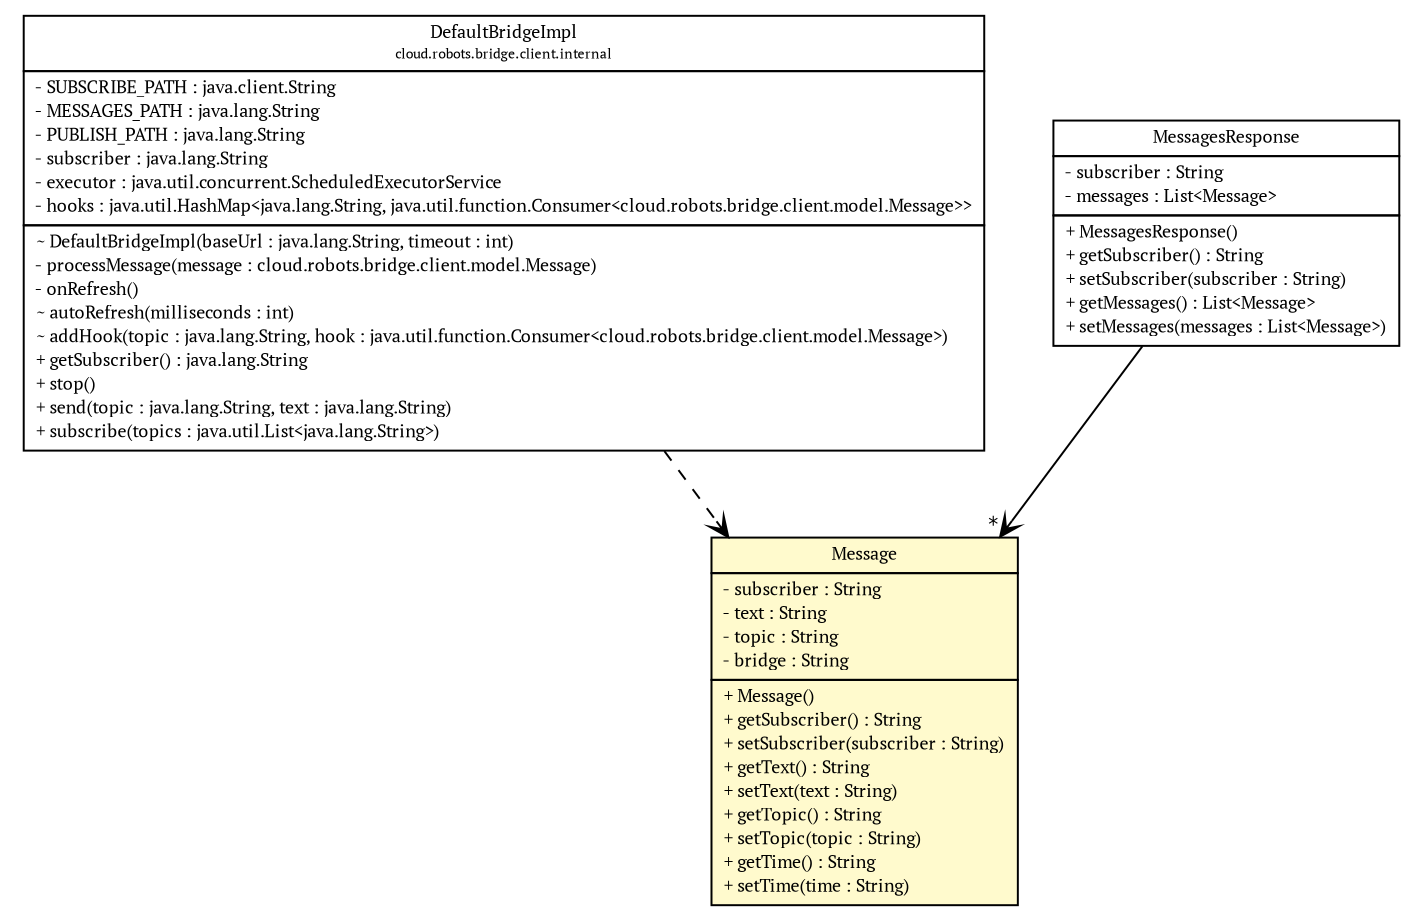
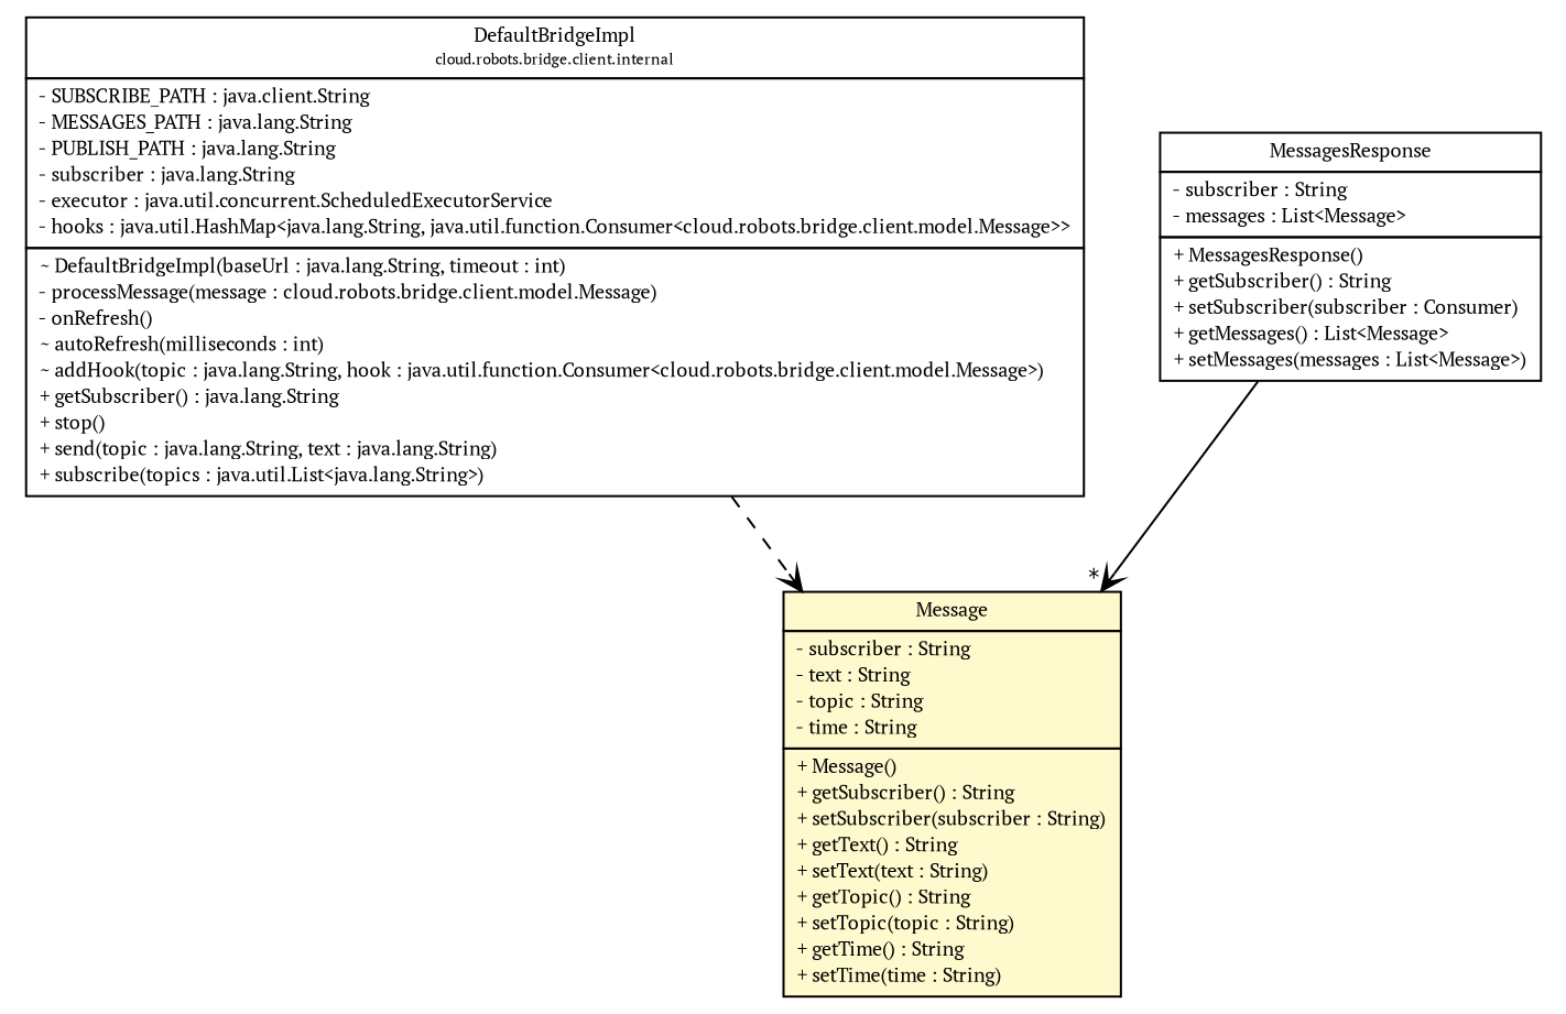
  digraph {
    fontname="PT Serif"
    nodesep=0.25
    ranksep=0.5
    node [fontcolor=black fontname="PT Serif" fontsize=9.0 shape=plaintext]
    edge [arrowhead=open color=black fontcolor=black fontname="PT Serif" fontsize=10.0 headport=p labelfontname=Helvetica labelfontsize=10 tailport=p]
    n1 [label=<<table title="cloud.robots.bridge.client.internal.DefaultBridgeImpl" border="0" cellborder="1" cellspacing="0" cellpadding="2" port="p" href="../internal/DefaultBridgeImpl.html"> 		<tr><td><table border="0" cellspacing="0" cellpadding="1"> <tr><td align="center" balign="center"> DefaultBridgeImpl </td></tr> <tr><td align="center" balign="center"><font point-size="7.0"> cloud.robots.bridge.client.internal </font></td></tr> 		</table></td></tr> 		<tr><td><table border="0" cellspacing="0" cellpadding="1"> <tr><td align="left" balign="left"> - SUBSCRIBE_PATH : java.client.String </td></tr> <tr><td align="left" balign="left"> - MESSAGES_PATH : java.lang.String </td></tr> <tr><td align="left" balign="left"> - PUBLISH_PATH : java.lang.String </td></tr> <tr><td align="left" balign="left"> - subscriber : java.lang.String </td></tr> <tr><td align="left" balign="left"> - executor : java.util.concurrent.ScheduledExecutorService </td></tr> <tr><td align="left" balign="left"> - hooks : java.util.HashMap&lt;java.lang.String, java.util.function.Consumer&lt;cloud.robots.bridge.client.model.Message&gt;&gt; </td></tr> 		</table></td></tr> 		<tr><td><table border="0" cellspacing="0" cellpadding="1"> <tr><td align="left" balign="left"> ~ DefaultBridgeImpl(baseUrl : java.lang.String, timeout : int) </td></tr> <tr><td align="left" balign="left"> - processMessage(message : cloud.robots.bridge.client.model.Message) </td></tr> <tr><td align="left" balign="left"> - onRefresh() </td></tr> <tr><td align="left" balign="left"> ~ autoRefresh(milliseconds : int) </td></tr> <tr><td align="left" balign="left"> ~ addHook(topic : java.lang.String, hook : java.util.function.Consumer&lt;cloud.robots.bridge.client.model.Message&gt;) </td></tr> <tr><td align="left" balign="left"> + getSubscriber() : java.lang.String </td></tr> <tr><td align="left" balign="left"> + stop() </td></tr> <tr><td align="left" balign="left"> + send(topic : java.lang.String, text : java.lang.String) </td></tr> <tr><td align="left" balign="left"> + subscribe(topics : java.util.List&lt;java.lang.String&gt;) </td></tr> 		</table></td></tr> 		</table>>]
-   n2 [label=<<table title="cloud.robots.bridge.client.model.Message" border="0" cellborder="1" cellspacing="0" cellpadding="2" port="p" bgcolor="lemonChiffon" href="./Message.html"> 		<tr><td><table border="0" cellspacing="0" cellpadding="1"> <tr><td align="center" balign="center"> Message </td></tr> 		</table></td></tr> 		<tr><td><table border="0" cellspacing="0" cellpadding="1"> <tr><td align="left" balign="left"> - subscriber : String </td></tr> <tr><td align="left" balign="left"> - text : String </td></tr> <tr><td align="left" balign="left"> - topic : String </td></tr> <tr><td align="left" balign="left"> - bridge : String </td></tr> 		</table></td></tr> 		<tr><td><table border="0" cellspacing="0" cellpadding="1"> <tr><td align="left" balign="left"> + Message() </td></tr> <tr><td align="left" balign="left"> + getSubscriber() : String </td></tr> <tr><td align="left" balign="left"> + setSubscriber(subscriber : String) </td></tr> <tr><td align="left" balign="left"> + getText() : String </td></tr> <tr><td align="left" balign="left"> + setText(text : String) </td></tr> <tr><td align="left" balign="left"> + getTopic() : String </td></tr> <tr><td align="left" balign="left"> + setTopic(topic : String) </td></tr> <tr><td align="left" balign="left"> + getTime() : String </td></tr> <tr><td align="left" balign="left"> + setTime(time : String) </td></tr> 		</table></td></tr> 		</table>>]
-   n3 [label=<<table title="cloud.robots.bridge.client.model.MessagesResponse" border="0" cellborder="1" cellspacing="0" cellpadding="2" port="p" href="./MessagesResponse.html"> 		<tr><td><table border="0" cellspacing="0" cellpadding="1"> <tr><td align="center" balign="center"> MessagesResponse </td></tr> 		</table></td></tr> 		<tr><td><table border="0" cellspacing="0" cellpadding="1"> <tr><td align="left" balign="left"> - subscriber : String </td></tr> <tr><td align="left" balign="left"> - messages : List&lt;Message&gt; </td></tr> 		</table></td></tr> 		<tr><td><table border="0" cellspacing="0" cellpadding="1"> <tr><td align="left" balign="left"> + MessagesResponse() </td></tr> <tr><td align="left" balign="left"> + getSubscriber() : String </td></tr> <tr><td align="left" balign="left"> + setSubscriber(subscriber : String) </td></tr> <tr><td align="left" balign="left"> + getMessages() : List&lt;Message&gt; </td></tr> <tr><td align="left" balign="left"> + setMessages(messages : List&lt;Message&gt;) </td></tr> 		</table></td></tr> 		</table>>]
+   n2 [label=<<table title="cloud.robots.bridge.client.model.Message" border="0" cellborder="1" cellspacing="0" cellpadding="2" port="p" bgcolor="lemonChiffon" href="./Message.html"> 		<tr><td><table border="0" cellspacing="0" cellpadding="1"> <tr><td align="center" balign="center"> Message </td></tr> 		</table></td></tr> 		<tr><td><table border="0" cellspacing="0" cellpadding="1"> <tr><td align="left" balign="left"> - subscriber : String </td></tr> <tr><td align="left" balign="left"> - text : String </td></tr> <tr><td align="left" balign="left"> - topic : String </td></tr> <tr><td align="left" balign="left"> - time : String </td></tr> 		</table></td></tr> 		<tr><td><table border="0" cellspacing="0" cellpadding="1"> <tr><td align="left" balign="left"> + Message() </td></tr> <tr><td align="left" balign="left"> + getSubscriber() : String </td></tr> <tr><td align="left" balign="left"> + setSubscriber(subscriber : String) </td></tr> <tr><td align="left" balign="left"> + getText() : String </td></tr> <tr><td align="left" balign="left"> + setText(text : String) </td></tr> <tr><td align="left" balign="left"> + getTopic() : String </td></tr> <tr><td align="left" balign="left"> + setTopic(topic : String) </td></tr> <tr><td align="left" balign="left"> + getTime() : String </td></tr> <tr><td align="left" balign="left"> + setTime(time : String) </td></tr> 		</table></td></tr> 		</table>>]
+   n3 [label=<<table title="cloud.robots.bridge.client.model.MessagesResponse" border="0" cellborder="1" cellspacing="0" cellpadding="2" port="p" href="./MessagesResponse.html"> 		<tr><td><table border="0" cellspacing="0" cellpadding="1"> <tr><td align="center" balign="center"> MessagesResponse </td></tr> 		</table></td></tr> 		<tr><td><table border="0" cellspacing="0" cellpadding="1"> <tr><td align="left" balign="left"> - subscriber : String </td></tr> <tr><td align="left" balign="left"> - messages : List&lt;Message&gt; </td></tr> 		</table></td></tr> 		<tr><td><table border="0" cellspacing="0" cellpadding="1"> <tr><td align="left" balign="left"> + MessagesResponse() </td></tr> <tr><td align="left" balign="left"> + getSubscriber() : String </td></tr> <tr><td align="left" balign="left"> + setSubscriber(subscriber : Consumer) </td></tr> <tr><td align="left" balign="left"> + getMessages() : List&lt;Message&gt; </td></tr> <tr><td align="left" balign="left"> + setMessages(messages : List&lt;Message&gt;) </td></tr> 		</table></td></tr> 		</table>>]
    n1 -> n2 [style=dashed]
    n3 -> n2 [headlabel="*"]
  }
